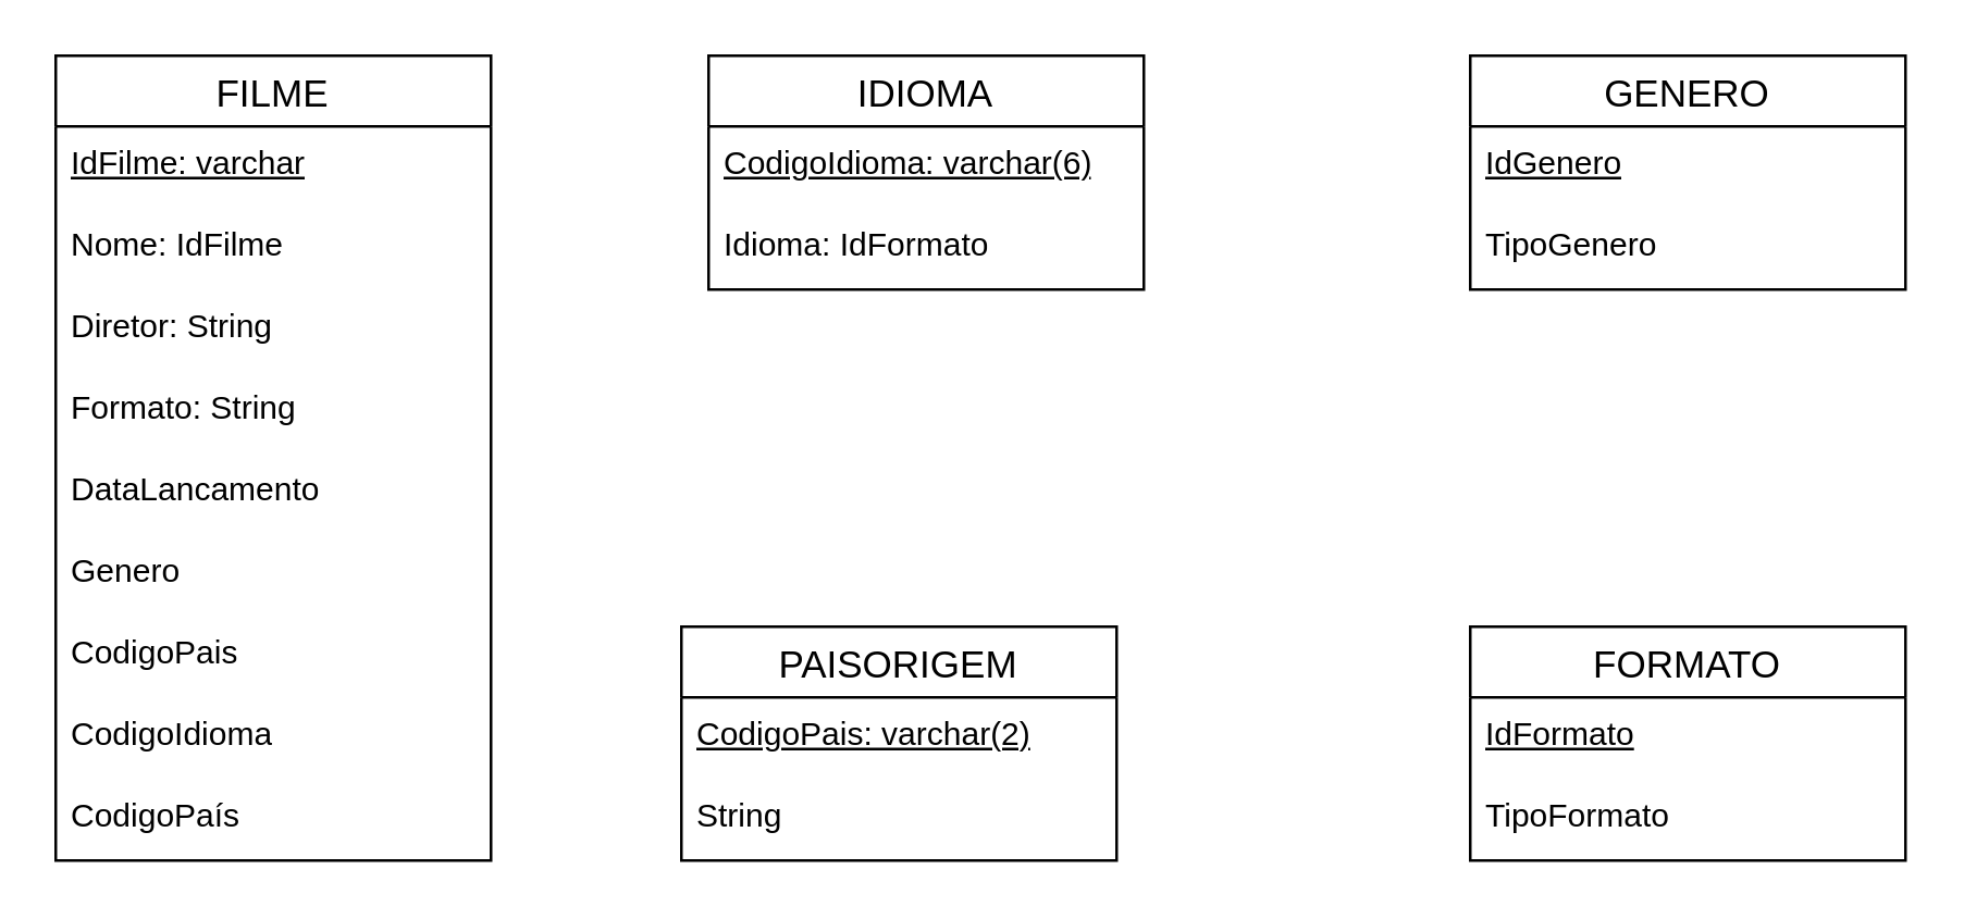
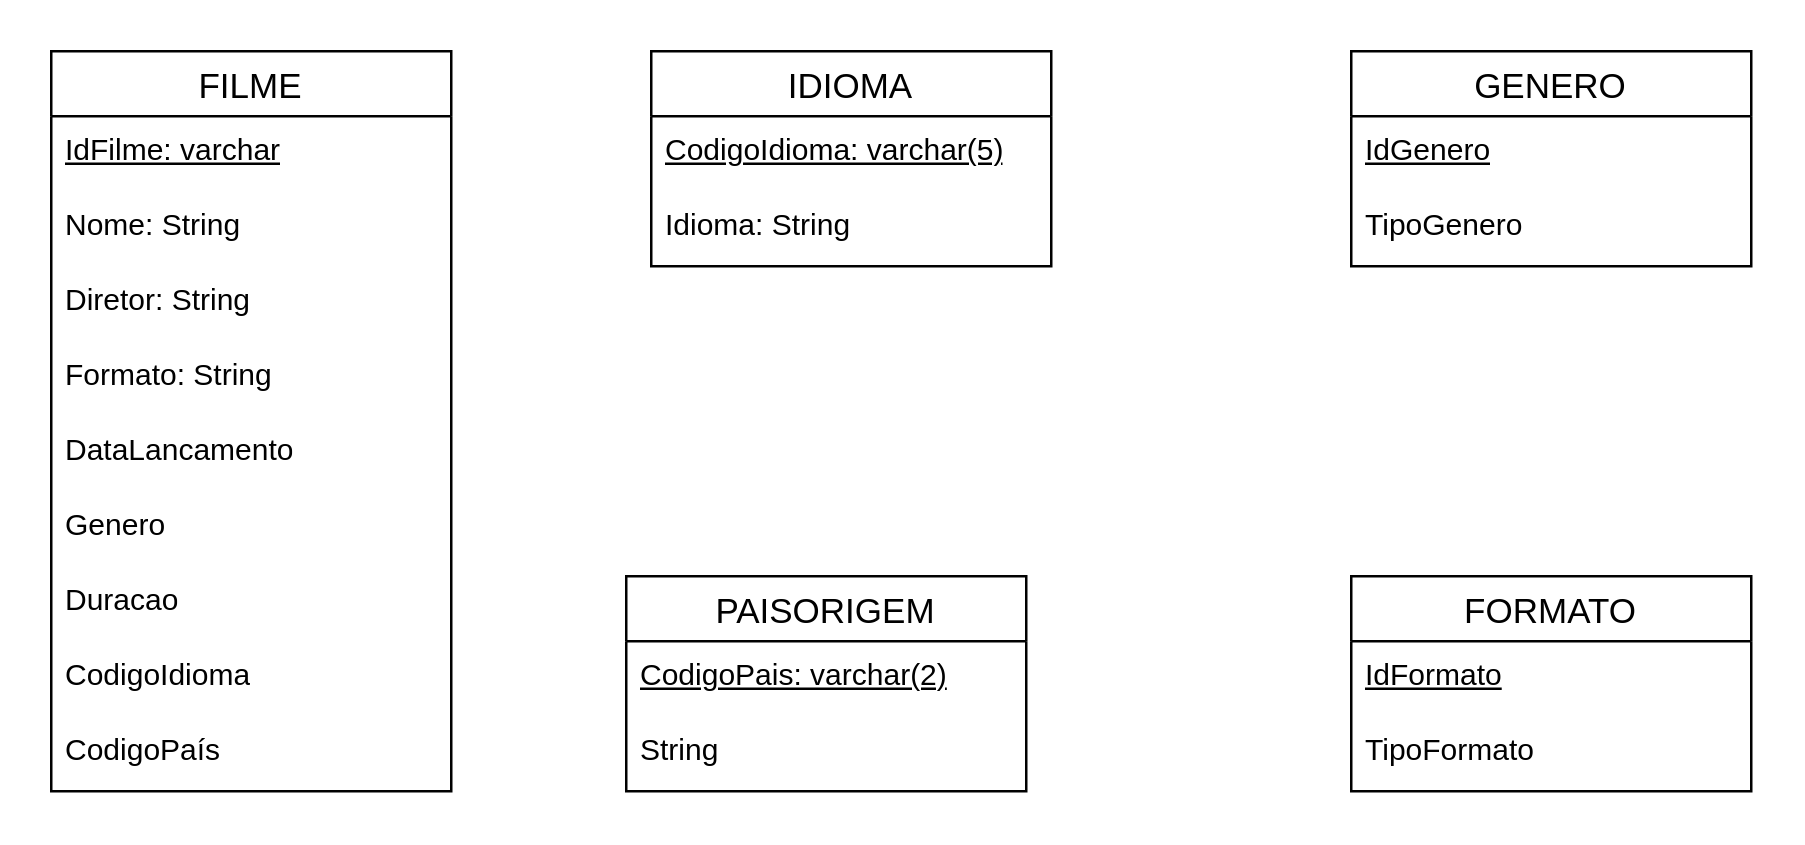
  <mxCell id="0" />
  <mxCell id="1" parent="0" />
  <mxCell id="2" value="FILME" style="swimlane;fontStyle=0;childLayout=stackLayout;horizontal=1;startSize=26;horizontalStack=0;resizeParent=1;resizeParentMax=0;resizeLast=0;collapsible=1;marginBottom=0;align=center;fontSize=14;" vertex="1" parent="1"><mxGeometry x="20" y="20" width="160" height="296" as="geometry" /></mxCell>
  <mxCell id="3" value="IdFilme: varchar" style="text;strokeColor=none;fillColor=none;spacingLeft=4;spacingRight=4;overflow=hidden;rotatable=0;points=[[0,0.5],[1,0.5]];portConstraint=eastwest;fontSize=12;whiteSpace=wrap;html=1;fontStyle=4" vertex="1" parent="2"><mxGeometry y="26" width="160" height="30" as="geometry" /></mxCell>
- <mxCell id="4" value="Nome: IdFilme&lt;div&gt;&lt;br/&gt;&lt;/div&gt;" style="text;strokeColor=none;fillColor=none;spacingLeft=4;spacingRight=4;overflow=hidden;rotatable=0;points=[[0,0.5],[1,0.5]];portConstraint=eastwest;fontSize=12;whiteSpace=wrap;html=1;" vertex="1" parent="2"><mxGeometry y="56" width="160" height="30" as="geometry" /></mxCell>
+ <mxCell id="4" value="Nome: String&lt;div&gt;&lt;br/&gt;&lt;/div&gt;" style="text;strokeColor=none;fillColor=none;spacingLeft=4;spacingRight=4;overflow=hidden;rotatable=0;points=[[0,0.5],[1,0.5]];portConstraint=eastwest;fontSize=12;whiteSpace=wrap;html=1;" vertex="1" parent="2"><mxGeometry y="56" width="160" height="30" as="geometry" /></mxCell>
  <mxCell id="5" value="Diretor: String" style="text;strokeColor=none;fillColor=none;spacingLeft=4;spacingRight=4;overflow=hidden;rotatable=0;points=[[0,0.5],[1,0.5]];portConstraint=eastwest;fontSize=12;whiteSpace=wrap;html=1;" vertex="1" parent="2"><mxGeometry y="86" width="160" height="30" as="geometry" /></mxCell>
  <mxCell id="6" value="Formato: String" style="text;strokeColor=none;fillColor=none;spacingLeft=4;spacingRight=4;overflow=hidden;rotatable=0;points=[[0,0.5],[1,0.5]];portConstraint=eastwest;fontSize=12;whiteSpace=wrap;html=1;" vertex="1" parent="2"><mxGeometry y="116" width="160" height="30" as="geometry" /></mxCell>
  <mxCell id="7" value="DataLancamento" style="text;strokeColor=none;fillColor=none;spacingLeft=4;spacingRight=4;overflow=hidden;rotatable=0;points=[[0,0.5],[1,0.5]];portConstraint=eastwest;fontSize=12;whiteSpace=wrap;html=1;" vertex="1" parent="2"><mxGeometry y="146" width="160" height="30" as="geometry" /></mxCell>
  <mxCell id="8" value="Genero" style="text;strokeColor=none;fillColor=none;spacingLeft=4;spacingRight=4;overflow=hidden;rotatable=0;points=[[0,0.5],[1,0.5]];portConstraint=eastwest;fontSize=12;whiteSpace=wrap;html=1;" vertex="1" parent="2"><mxGeometry y="176" width="160" height="30" as="geometry" /></mxCell>
- <mxCell id="9" value="CodigoPais" style="text;strokeColor=none;fillColor=none;spacingLeft=4;spacingRight=4;overflow=hidden;rotatable=0;points=[[0,0.5],[1,0.5]];portConstraint=eastwest;fontSize=12;whiteSpace=wrap;html=1;" vertex="1" parent="2"><mxGeometry y="206" width="160" height="30" as="geometry" /></mxCell>
+ <mxCell id="9" value="Duracao" style="text;strokeColor=none;fillColor=none;spacingLeft=4;spacingRight=4;overflow=hidden;rotatable=0;points=[[0,0.5],[1,0.5]];portConstraint=eastwest;fontSize=12;whiteSpace=wrap;html=1;" vertex="1" parent="2"><mxGeometry y="206" width="160" height="30" as="geometry" /></mxCell>
  <mxCell id="10" value="CodigoIdioma" style="text;strokeColor=none;fillColor=none;spacingLeft=4;spacingRight=4;overflow=hidden;rotatable=0;points=[[0,0.5],[1,0.5]];portConstraint=eastwest;fontSize=12;whiteSpace=wrap;html=1;" vertex="1" parent="2"><mxGeometry y="236" width="160" height="30" as="geometry" /></mxCell>
  <mxCell id="11" value="CodigoPaís" style="text;strokeColor=none;fillColor=none;spacingLeft=4;spacingRight=4;overflow=hidden;rotatable=0;points=[[0,0.5],[1,0.5]];portConstraint=eastwest;fontSize=12;whiteSpace=wrap;html=1;" vertex="1" parent="2"><mxGeometry y="266" width="160" height="30" as="geometry" /></mxCell>
  <mxCell id="12" value="IDIOMA" style="swimlane;fontStyle=0;childLayout=stackLayout;horizontal=1;startSize=26;horizontalStack=0;resizeParent=1;resizeParentMax=0;resizeLast=0;collapsible=1;marginBottom=0;align=center;fontSize=14;" vertex="1" parent="1"><mxGeometry x="260" y="20" width="160" height="86" as="geometry" /></mxCell>
- <mxCell id="13" value="CodigoIdioma: varchar(6)" style="text;strokeColor=none;fillColor=none;spacingLeft=4;spacingRight=4;overflow=hidden;rotatable=0;points=[[0,0.5],[1,0.5]];portConstraint=eastwest;fontSize=12;whiteSpace=wrap;html=1;fontStyle=4" vertex="1" parent="12"><mxGeometry y="26" width="160" height="30" as="geometry" /></mxCell>
- <mxCell id="14" value="Idioma: IdFormato" style="text;strokeColor=none;fillColor=none;spacingLeft=4;spacingRight=4;overflow=hidden;rotatable=0;points=[[0,0.5],[1,0.5]];portConstraint=eastwest;fontSize=12;whiteSpace=wrap;html=1;" vertex="1" parent="12"><mxGeometry y="56" width="160" height="30" as="geometry" /></mxCell>
+ <mxCell id="13" value="CodigoIdioma: varchar(5)" style="text;strokeColor=none;fillColor=none;spacingLeft=4;spacingRight=4;overflow=hidden;rotatable=0;points=[[0,0.5],[1,0.5]];portConstraint=eastwest;fontSize=12;whiteSpace=wrap;html=1;fontStyle=4" vertex="1" parent="12"><mxGeometry y="26" width="160" height="30" as="geometry" /></mxCell>
+ <mxCell id="14" value="Idioma: String" style="text;strokeColor=none;fillColor=none;spacingLeft=4;spacingRight=4;overflow=hidden;rotatable=0;points=[[0,0.5],[1,0.5]];portConstraint=eastwest;fontSize=12;whiteSpace=wrap;html=1;" vertex="1" parent="12"><mxGeometry y="56" width="160" height="30" as="geometry" /></mxCell>
  <mxCell id="15" value="PAISORIGEM" style="swimlane;fontStyle=0;childLayout=stackLayout;horizontal=1;startSize=26;horizontalStack=0;resizeParent=1;resizeParentMax=0;resizeLast=0;collapsible=1;marginBottom=0;align=center;fontSize=14;" vertex="1" parent="1"><mxGeometry x="250" y="230" width="160" height="86" as="geometry" /></mxCell>
  <mxCell id="16" value="CodigoPais: varchar(2)" style="text;strokeColor=none;fillColor=none;spacingLeft=4;spacingRight=4;overflow=hidden;rotatable=0;points=[[0,0.5],[1,0.5]];portConstraint=eastwest;fontSize=12;whiteSpace=wrap;html=1;fontStyle=4" vertex="1" parent="15"><mxGeometry y="26" width="160" height="30" as="geometry" /></mxCell>
  <mxCell id="17" value="String" style="text;strokeColor=none;fillColor=none;spacingLeft=4;spacingRight=4;overflow=hidden;rotatable=0;points=[[0,0.5],[1,0.5]];portConstraint=eastwest;fontSize=12;whiteSpace=wrap;html=1;" vertex="1" parent="15"><mxGeometry y="56" width="160" height="30" as="geometry" /></mxCell>
  <mxCell id="18" value="GENERO" style="swimlane;fontStyle=0;childLayout=stackLayout;horizontal=1;startSize=26;horizontalStack=0;resizeParent=1;resizeParentMax=0;resizeLast=0;collapsible=1;marginBottom=0;align=center;fontSize=14;" vertex="1" parent="1"><mxGeometry x="540" y="20" width="160" height="86" as="geometry" /></mxCell>
  <mxCell id="19" value="IdGenero" style="text;strokeColor=none;fillColor=none;spacingLeft=4;spacingRight=4;overflow=hidden;rotatable=0;points=[[0,0.5],[1,0.5]];portConstraint=eastwest;fontSize=12;whiteSpace=wrap;html=1;fontStyle=4" vertex="1" parent="18"><mxGeometry y="26" width="160" height="30" as="geometry" /></mxCell>
  <mxCell id="20" value="TipoGenero" style="text;strokeColor=none;fillColor=none;spacingLeft=4;spacingRight=4;overflow=hidden;rotatable=0;points=[[0,0.5],[1,0.5]];portConstraint=eastwest;fontSize=12;whiteSpace=wrap;html=1;" vertex="1" parent="18"><mxGeometry y="56" width="160" height="30" as="geometry" /></mxCell>
  <mxCell id="21" value="FORMATO" style="swimlane;fontStyle=0;childLayout=stackLayout;horizontal=1;startSize=26;horizontalStack=0;resizeParent=1;resizeParentMax=0;resizeLast=0;collapsible=1;marginBottom=0;align=center;fontSize=14;" vertex="1" parent="1"><mxGeometry x="540" y="230" width="160" height="86" as="geometry" /></mxCell>
  <mxCell id="22" value="IdFormato" style="text;strokeColor=none;fillColor=none;spacingLeft=4;spacingRight=4;overflow=hidden;rotatable=0;points=[[0,0.5],[1,0.5]];portConstraint=eastwest;fontSize=12;whiteSpace=wrap;html=1;fontStyle=4" vertex="1" parent="21"><mxGeometry y="26" width="160" height="30" as="geometry" /></mxCell>
  <mxCell id="23" value="TipoFormato" style="text;strokeColor=none;fillColor=none;spacingLeft=4;spacingRight=4;overflow=hidden;rotatable=0;points=[[0,0.5],[1,0.5]];portConstraint=eastwest;fontSize=12;whiteSpace=wrap;html=1;" vertex="1" parent="21"><mxGeometry y="56" width="160" height="30" as="geometry" /></mxCell>
